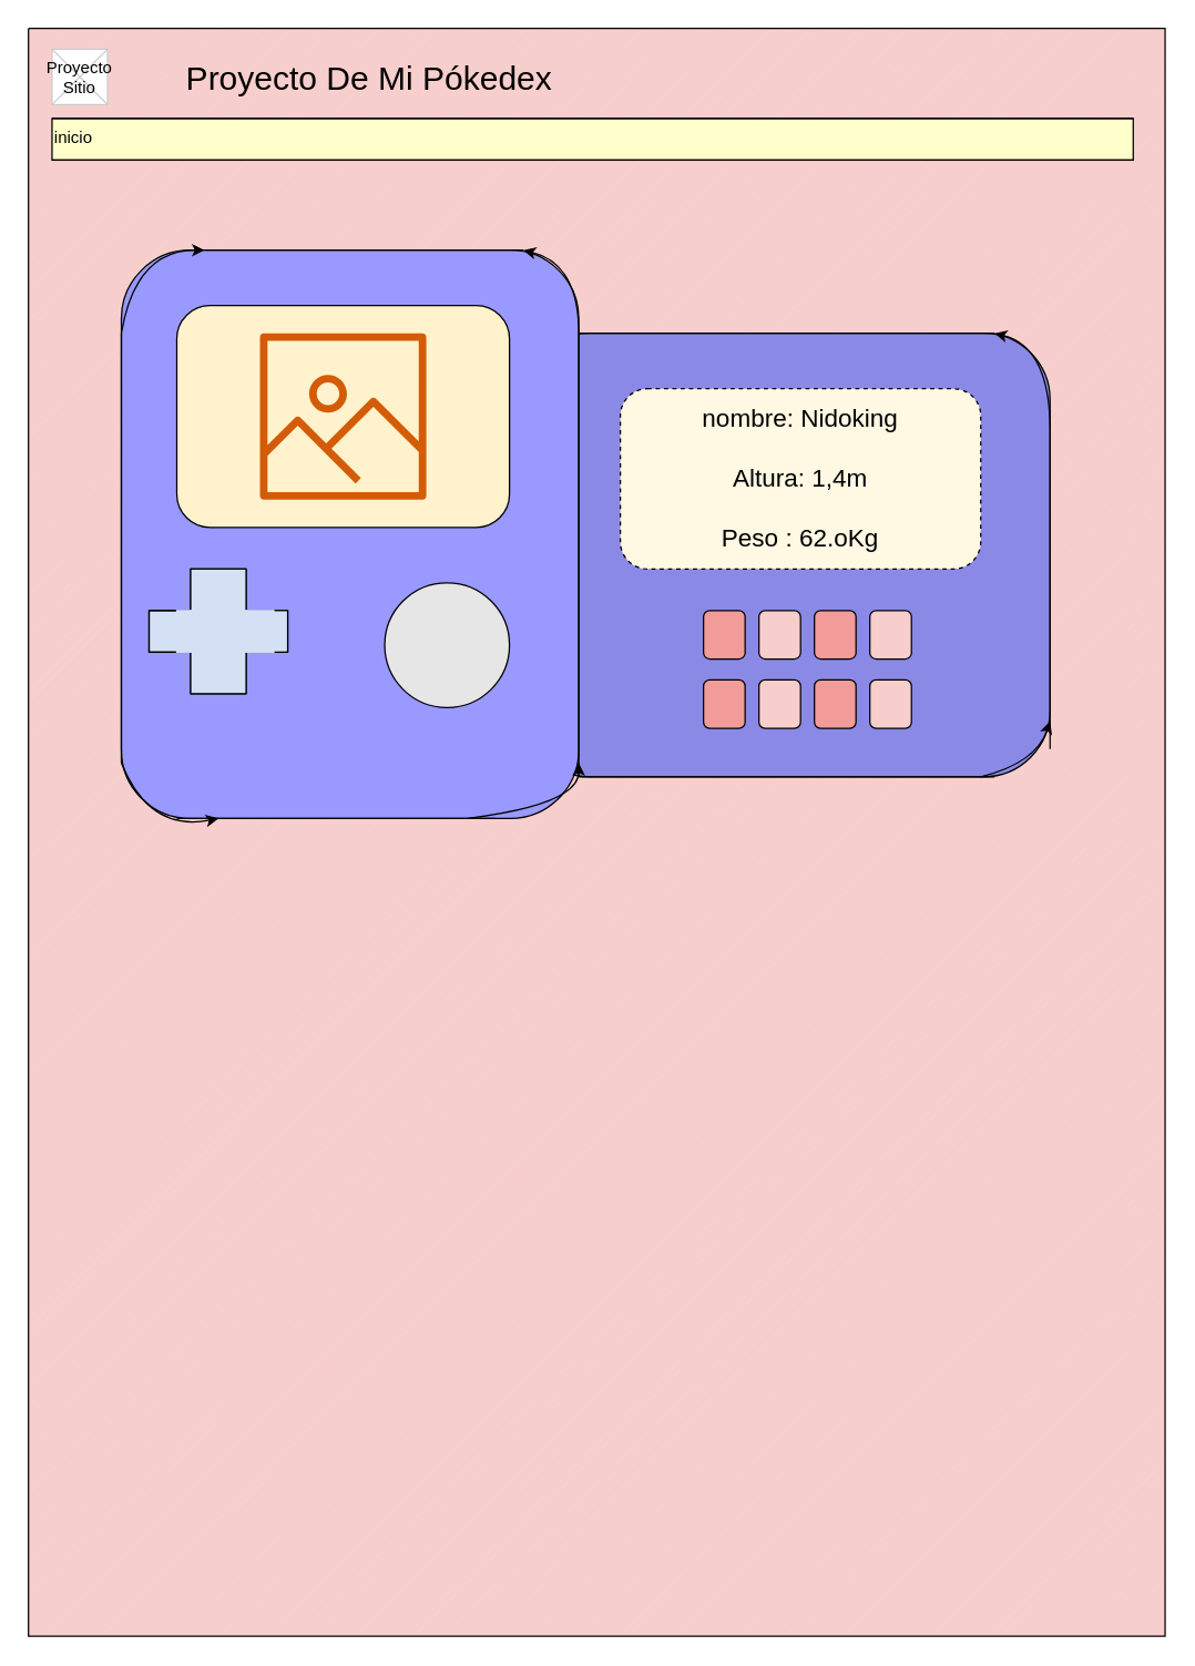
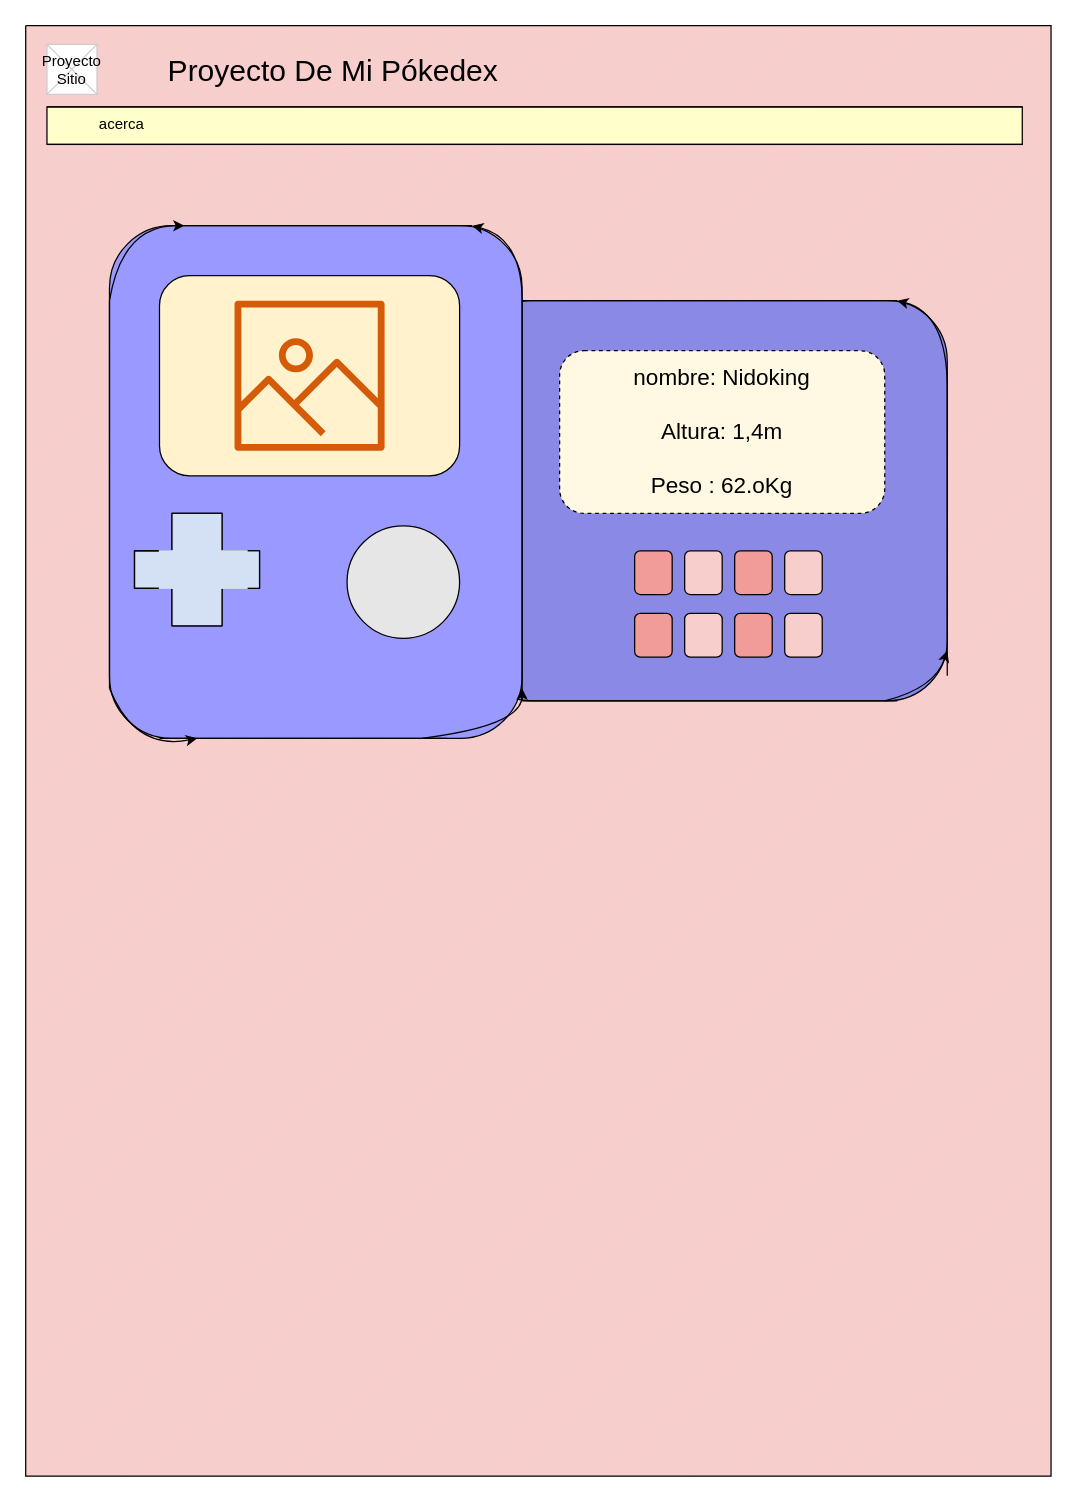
  <mxCell id="0" />
  <mxCell id="1" parent="0" />
  <mxCell id="2" value="" style="verticalLabelPosition=bottom;verticalAlign=top;html=1;shape=mxgraph.basic.patternFillRect;fillStyle=diag;step=5;fillStrokeWidth=0.2;fillStrokeColor=#dddddd;rounded=0;fontFamily=Helvetica;fontSize=12;fontColor=default;strokeColor=#000000;fillColor=#F8CECC;" vertex="1" parent="1"><mxGeometry x="20" width="820" height="1160" as="geometry" y="20" /></mxCell>
  <mxCell id="3" value="" style="rounded=1;whiteSpace=wrap;html=1;strokeColor=#000000;fillColor=#8A8AE6;" vertex="1" parent="1"><mxGeometry x="377" y="240" width="380" height="320" as="geometry" /></mxCell>
  <mxCell id="4" value="" style="rounded=1;whiteSpace=wrap;html=1;strokeColor=#000000;fillColor=#9999FF;direction=south;" vertex="1" parent="1"><mxGeometry x="87" y="180" width="330" height="410" as="geometry" /></mxCell>
  <mxCell id="5" value="" style="rounded=0;whiteSpace=wrap;html=1;fillColor=#D4E1F5;direction=west;strokeColor=#000000;" vertex="1" parent="1"><mxGeometry x="107" y="440" width="30" height="30" as="geometry" /></mxCell>
  <mxCell id="6" value="" style="rounded=0;whiteSpace=wrap;html=1;fillColor=#FFFFCC;" vertex="1" parent="1"><mxGeometry x="37" y="85" width="780" height="30" as="geometry" /></mxCell>
  <mxCell id="7" value="Proyecto De Mi Pókedex" style="text;spacingTop=-5;fontSize=24;fontStyle=0" parent="1" vertex="1"><mxGeometry x="132" y="40" width="230" height="25" as="geometry" /></mxCell>
  <mxCell id="8" value="" style="line;strokeWidth=1" parent="1" vertex="1"><mxGeometry x="37" y="80" width="780" height="10" as="geometry" /></mxCell>
  <mxCell id="9" value="" style="line;strokeWidth=1" parent="1" vertex="1"><mxGeometry x="37" y="110" width="780" height="10" as="geometry" /></mxCell>
+ <mxCell id="10" value="acerca" style="text;spacingTop=-5;" parent="1" vertex="1"><mxGeometry x="77" y="90" width="30" height="20" as="geometry" /></mxCell>
  <mxCell id="11" value="" style="verticalLabelPosition=bottom;verticalAlign=top;strokeWidth=1;shape=mxgraph.mockup.graphics.iconGrid;strokeColor=#CCCCCC;gridSize=1,1;" parent="1" vertex="1"><mxGeometry x="37" y="35" width="40" height="40" as="geometry" /></mxCell>
  <mxCell id="12" value="Proyecto&#10;Sitio&#10;" style="text;spacingTop=-5;align=center" parent="1" vertex="1"><mxGeometry x="37" y="40" width="40" height="40" as="geometry" /></mxCell>
- <mxCell id="13" value="inicio" style="text;spacingTop=-5;" parent="1" vertex="1"><mxGeometry x="37" y="90" width="30" height="20" as="geometry" /></mxCell>
  <mxCell id="14" value="" style="endArrow=none;html=1;rounded=0;fontSize=24;" parent="1" edge="1"><mxGeometry width="50" height="50" relative="1" as="geometry"><mxPoint x="417" y="560" as="sourcePoint" /><mxPoint x="417" y="240" as="targetPoint" /></mxGeometry></mxCell>
  <mxCell id="15" value="" style="endArrow=none;html=1;rounded=0;fontSize=24;" parent="1" edge="1"><mxGeometry width="50" height="50" relative="1" as="geometry"><mxPoint x="377" y="180" as="sourcePoint" /><mxPoint x="147" y="180" as="targetPoint" /></mxGeometry></mxCell>
  <mxCell id="16" value="" style="curved=1;endArrow=classic;html=1;rounded=0;fontSize=24;" parent="1" edge="1"><mxGeometry width="50" height="50" relative="1" as="geometry"><mxPoint x="87" y="240" as="sourcePoint" /><mxPoint x="147" y="180" as="targetPoint" /><Array as="points"><mxPoint x="97" y="180" /></Array></mxGeometry></mxCell>
  <mxCell id="17" value="" style="endArrow=none;html=1;rounded=0;fontSize=24;" parent="1" edge="1"><mxGeometry width="50" height="50" relative="1" as="geometry"><mxPoint x="87" y="550" as="sourcePoint" /><mxPoint x="87" y="240" as="targetPoint" /></mxGeometry></mxCell>
  <mxCell id="18" value="" style="curved=1;endArrow=classic;html=1;rounded=0;fontSize=24;" parent="1" edge="1"><mxGeometry width="50" height="50" relative="1" as="geometry"><mxPoint x="87" y="550" as="sourcePoint" /><mxPoint x="157" y="590" as="targetPoint" /><Array as="points"><mxPoint x="107" y="600" /></Array></mxGeometry></mxCell>
  <mxCell id="19" value="" style="curved=1;endArrow=classic;html=1;rounded=0;fontSize=24;" parent="1" edge="1"><mxGeometry width="50" height="50" relative="1" as="geometry"><mxPoint x="417" y="240" as="sourcePoint" /><mxPoint x="377" y="180" as="targetPoint" /><Array as="points"><mxPoint x="417" y="190" /></Array></mxGeometry></mxCell>
  <mxCell id="20" value="" style="curved=1;endArrow=classic;html=1;rounded=0;fontSize=24;" parent="1" edge="1"><mxGeometry width="50" height="50" relative="1" as="geometry"><mxPoint x="337" y="590" as="sourcePoint" /><mxPoint x="417" y="550" as="targetPoint" /><Array as="points"><mxPoint x="417" y="580" /></Array></mxGeometry></mxCell>
  <mxCell id="21" value="" style="endArrow=none;html=1;rounded=0;fontSize=24;" parent="1" edge="1"><mxGeometry width="50" height="50" relative="1" as="geometry"><mxPoint x="357" y="590" as="sourcePoint" /><mxPoint x="127" y="590" as="targetPoint" /></mxGeometry></mxCell>
  <mxCell id="22" value="" style="rounded=1;whiteSpace=wrap;html=1;fillColor=#FFF2CC;" parent="1" vertex="1"><mxGeometry x="127" y="220" width="240" height="160" as="geometry" /></mxCell>
  <mxCell id="23" value="" style="endArrow=none;html=1;rounded=0;" parent="1" edge="1"><mxGeometry width="50" height="50" relative="1" as="geometry"><mxPoint x="137" y="440" as="sourcePoint" /><mxPoint x="137" y="410" as="targetPoint" /></mxGeometry></mxCell>
  <mxCell id="24" value="" style="endArrow=none;html=1;rounded=0;" parent="1" edge="1"><mxGeometry width="50" height="50" relative="1" as="geometry"><mxPoint x="177" y="440" as="sourcePoint" /><mxPoint x="177" y="410" as="targetPoint" /></mxGeometry></mxCell>
  <mxCell id="25" value="" style="endArrow=none;html=1;rounded=0;" parent="1" edge="1"><mxGeometry width="50" height="50" relative="1" as="geometry"><mxPoint x="177" y="410" as="sourcePoint" /><mxPoint x="137" y="410" as="targetPoint" /><Array as="points" /></mxGeometry></mxCell>
  <mxCell id="26" value="" style="endArrow=none;html=1;rounded=0;fillColor=#D4E1F5;" parent="1" edge="1"><mxGeometry width="50" height="50" relative="1" as="geometry"><mxPoint x="177" y="500" as="sourcePoint" /><mxPoint x="137" y="500" as="targetPoint" /><Array as="points" /></mxGeometry></mxCell>
  <mxCell id="27" value="" style="endArrow=none;html=1;rounded=0;fillColor=#D4E1F5;" parent="1" edge="1"><mxGeometry width="50" height="50" relative="1" as="geometry"><mxPoint x="207" y="470" as="sourcePoint" /><mxPoint x="207" y="440" as="targetPoint" /></mxGeometry></mxCell>
  <mxCell id="28" value="" style="endArrow=none;html=1;rounded=0;fillColor=#D4E1F5;" parent="1" edge="1"><mxGeometry width="50" height="50" relative="1" as="geometry"><mxPoint x="107" y="470" as="sourcePoint" /><mxPoint x="107" y="440" as="targetPoint" /></mxGeometry></mxCell>
  <mxCell id="29" value="" style="endArrow=none;html=1;rounded=0;fillColor=#D4E1F5;" parent="1" edge="1"><mxGeometry width="50" height="50" relative="1" as="geometry"><mxPoint x="207" y="440" as="sourcePoint" /><mxPoint x="177" y="440" as="targetPoint" /><Array as="points" /></mxGeometry></mxCell>
  <mxCell id="30" value="" style="endArrow=none;html=1;rounded=0;fillColor=#D4E1F5;" parent="1" edge="1"><mxGeometry width="50" height="50" relative="1" as="geometry"><mxPoint x="207" y="470" as="sourcePoint" /><mxPoint x="177" y="470" as="targetPoint" /><Array as="points" /></mxGeometry></mxCell>
  <mxCell id="31" value="" style="endArrow=none;html=1;rounded=0;fillColor=#D4E1F5;" parent="1" edge="1"><mxGeometry width="50" height="50" relative="1" as="geometry"><mxPoint x="137" y="440" as="sourcePoint" /><mxPoint x="107" y="440" as="targetPoint" /><Array as="points" /></mxGeometry></mxCell>
  <mxCell id="32" value="" style="endArrow=none;html=1;rounded=0;fillColor=#D4E1F5;" parent="1" edge="1"><mxGeometry width="50" height="50" relative="1" as="geometry"><mxPoint x="137" y="470" as="sourcePoint" /><mxPoint x="107" y="470" as="targetPoint" /><Array as="points"><mxPoint x="117" y="470" /></Array></mxGeometry></mxCell>
  <mxCell id="33" value="" style="endArrow=none;html=1;rounded=0;fillColor=#D4E1F5;" parent="1" edge="1"><mxGeometry width="50" height="50" relative="1" as="geometry"><mxPoint x="137" y="500" as="sourcePoint" /><mxPoint x="137" y="470" as="targetPoint" /></mxGeometry></mxCell>
  <mxCell id="34" value="" style="endArrow=none;html=1;rounded=0;fillColor=#D4E1F5;" parent="1" edge="1"><mxGeometry width="50" height="50" relative="1" as="geometry"><mxPoint x="177" y="500" as="sourcePoint" /><mxPoint x="177" y="470" as="targetPoint" /></mxGeometry></mxCell>
  <mxCell id="35" value="" style="ellipse;whiteSpace=wrap;html=1;aspect=fixed;fillColor=#E6E6E6;" parent="1" vertex="1"><mxGeometry x="277" y="420" width="90" height="90" as="geometry" /></mxCell>
  <mxCell id="36" value="" style="endArrow=none;html=1;rounded=0;" parent="1" edge="1"><mxGeometry width="50" height="50" relative="1" as="geometry"><mxPoint x="417" y="240" as="sourcePoint" /><mxPoint x="717" y="240" as="targetPoint" /></mxGeometry></mxCell>
  <mxCell id="37" value="" style="endArrow=none;html=1;rounded=0;" parent="1" edge="1"><mxGeometry width="50" height="50" relative="1" as="geometry"><mxPoint x="417" y="560" as="sourcePoint" /><mxPoint x="717" y="560" as="targetPoint" /></mxGeometry></mxCell>
  <mxCell id="38" value="" style="curved=1;endArrow=classic;html=1;rounded=0;fontSize=24;" parent="1" edge="1"><mxGeometry width="50" height="50" relative="1" as="geometry"><mxPoint x="757" y="310" as="sourcePoint" /><mxPoint x="717" y="240" as="targetPoint" /><Array as="points"><mxPoint x="757" y="250" /></Array></mxGeometry></mxCell>
  <mxCell id="39" value="" style="curved=1;endArrow=classic;html=1;rounded=0;fontSize=24;" parent="1" edge="1"><mxGeometry width="50" height="50" relative="1" as="geometry"><mxPoint x="707" y="560" as="sourcePoint" /><mxPoint x="757" y="520" as="targetPoint" /><Array as="points"><mxPoint x="747" y="550" /></Array></mxGeometry></mxCell>
  <mxCell id="40" value="" style="endArrow=none;html=1;rounded=0;fontSize=24;" parent="1" edge="1"><mxGeometry width="50" height="50" relative="1" as="geometry"><mxPoint x="757" y="540" as="sourcePoint" /><mxPoint x="757" y="310" as="targetPoint" /></mxGeometry></mxCell>
  <mxCell id="41" value="&lt;font style=&quot;vertical-align: inherit; font-size: 18px;&quot;&gt;&lt;font style=&quot;vertical-align: inherit; font-size: 18px;&quot;&gt;&lt;font style=&quot;vertical-align: inherit;&quot;&gt;&lt;font style=&quot;vertical-align: inherit;&quot;&gt;nombre: Nidoking&lt;/font&gt;&lt;/font&gt;&lt;br&gt;&lt;br&gt;&lt;font style=&quot;vertical-align: inherit;&quot;&gt;&lt;font style=&quot;vertical-align: inherit;&quot;&gt;Altura: 1,4m&lt;/font&gt;&lt;/font&gt;&lt;br&gt;&amp;nbsp;&lt;br&gt;&lt;font style=&quot;vertical-align: inherit;&quot;&gt;&lt;font style=&quot;vertical-align: inherit;&quot;&gt;Peso : 62.oKg&lt;/font&gt;&lt;/font&gt;&lt;br&gt;&lt;/font&gt;&lt;/font&gt;" style="rounded=1;whiteSpace=wrap;html=1;fillColor=#FFF8E3;dashed=1;" parent="1" vertex="1"><mxGeometry x="447" y="280" width="260" height="130" as="geometry" /></mxCell>
  <mxCell id="42" value="" style="rounded=1;whiteSpace=wrap;html=1;fillColor=#F19C99;" parent="1" vertex="1"><mxGeometry x="507" y="440" width="30" height="35" as="geometry" /></mxCell>
  <mxCell id="43" value="" style="rounded=1;whiteSpace=wrap;html=1;fillColor=#F8CECC;" parent="1" vertex="1"><mxGeometry x="547" y="440" width="30" height="35" as="geometry" /></mxCell>
  <mxCell id="44" value="" style="rounded=1;whiteSpace=wrap;html=1;fillColor=#F19C99;" parent="1" vertex="1"><mxGeometry x="587" y="440" width="30" height="35" as="geometry" /></mxCell>
  <mxCell id="45" value="" style="rounded=1;whiteSpace=wrap;html=1;fillColor=#F8CECC;" parent="1" vertex="1"><mxGeometry x="627" y="440" width="30" height="35" as="geometry" /></mxCell>
  <mxCell id="46" value="" style="rounded=1;whiteSpace=wrap;html=1;fillColor=#F19C99;" parent="1" vertex="1"><mxGeometry x="507" y="490" width="30" height="35" as="geometry" /></mxCell>
  <mxCell id="47" value="" style="rounded=1;whiteSpace=wrap;html=1;fillColor=#F8CECC;" parent="1" vertex="1"><mxGeometry x="547" y="490" width="30" height="35" as="geometry" /></mxCell>
  <mxCell id="48" value="" style="rounded=1;whiteSpace=wrap;html=1;fillColor=#F19C99;" parent="1" vertex="1"><mxGeometry x="587" y="490" width="30" height="35" as="geometry" /></mxCell>
  <mxCell id="49" value="" style="rounded=1;whiteSpace=wrap;html=1;fillColor=#F8CECC;" parent="1" vertex="1"><mxGeometry x="627" y="490" width="30" height="35" as="geometry" /></mxCell>
  <mxCell id="50" value="" style="sketch=0;outlineConnect=0;fontColor=#232F3E;gradientColor=none;fillColor=#D45B07;strokeColor=none;dashed=0;verticalLabelPosition=bottom;verticalAlign=top;align=center;html=1;fontSize=12;fontStyle=0;aspect=fixed;pointerEvents=1;shape=mxgraph.aws4.container_registry_image;" parent="1" vertex="1"><mxGeometry x="187" y="240" width="120" height="120" as="geometry" /></mxCell>
  <mxCell id="51" value="" style="rounded=0;whiteSpace=wrap;html=1;fillColor=#D4E1F5;direction=south;strokeColor=#000000;" vertex="1" parent="1"><mxGeometry x="137" y="410" width="40" height="90" as="geometry" /></mxCell>
  <mxCell id="52" value="" style="rounded=0;whiteSpace=wrap;html=1;fillColor=#D4E1F5;direction=west;strokeColor=#000000;" vertex="1" parent="1"><mxGeometry x="177" y="440" width="30" height="30" as="geometry" /></mxCell>
  <mxCell id="53" value="" style="rounded=0;whiteSpace=wrap;html=1;fillColor=#D4E1F5;direction=west;strokeColor=#D4E1F5;" vertex="1" parent="1"><mxGeometry x="127" y="440" width="70" height="30" as="geometry" /></mxCell>
